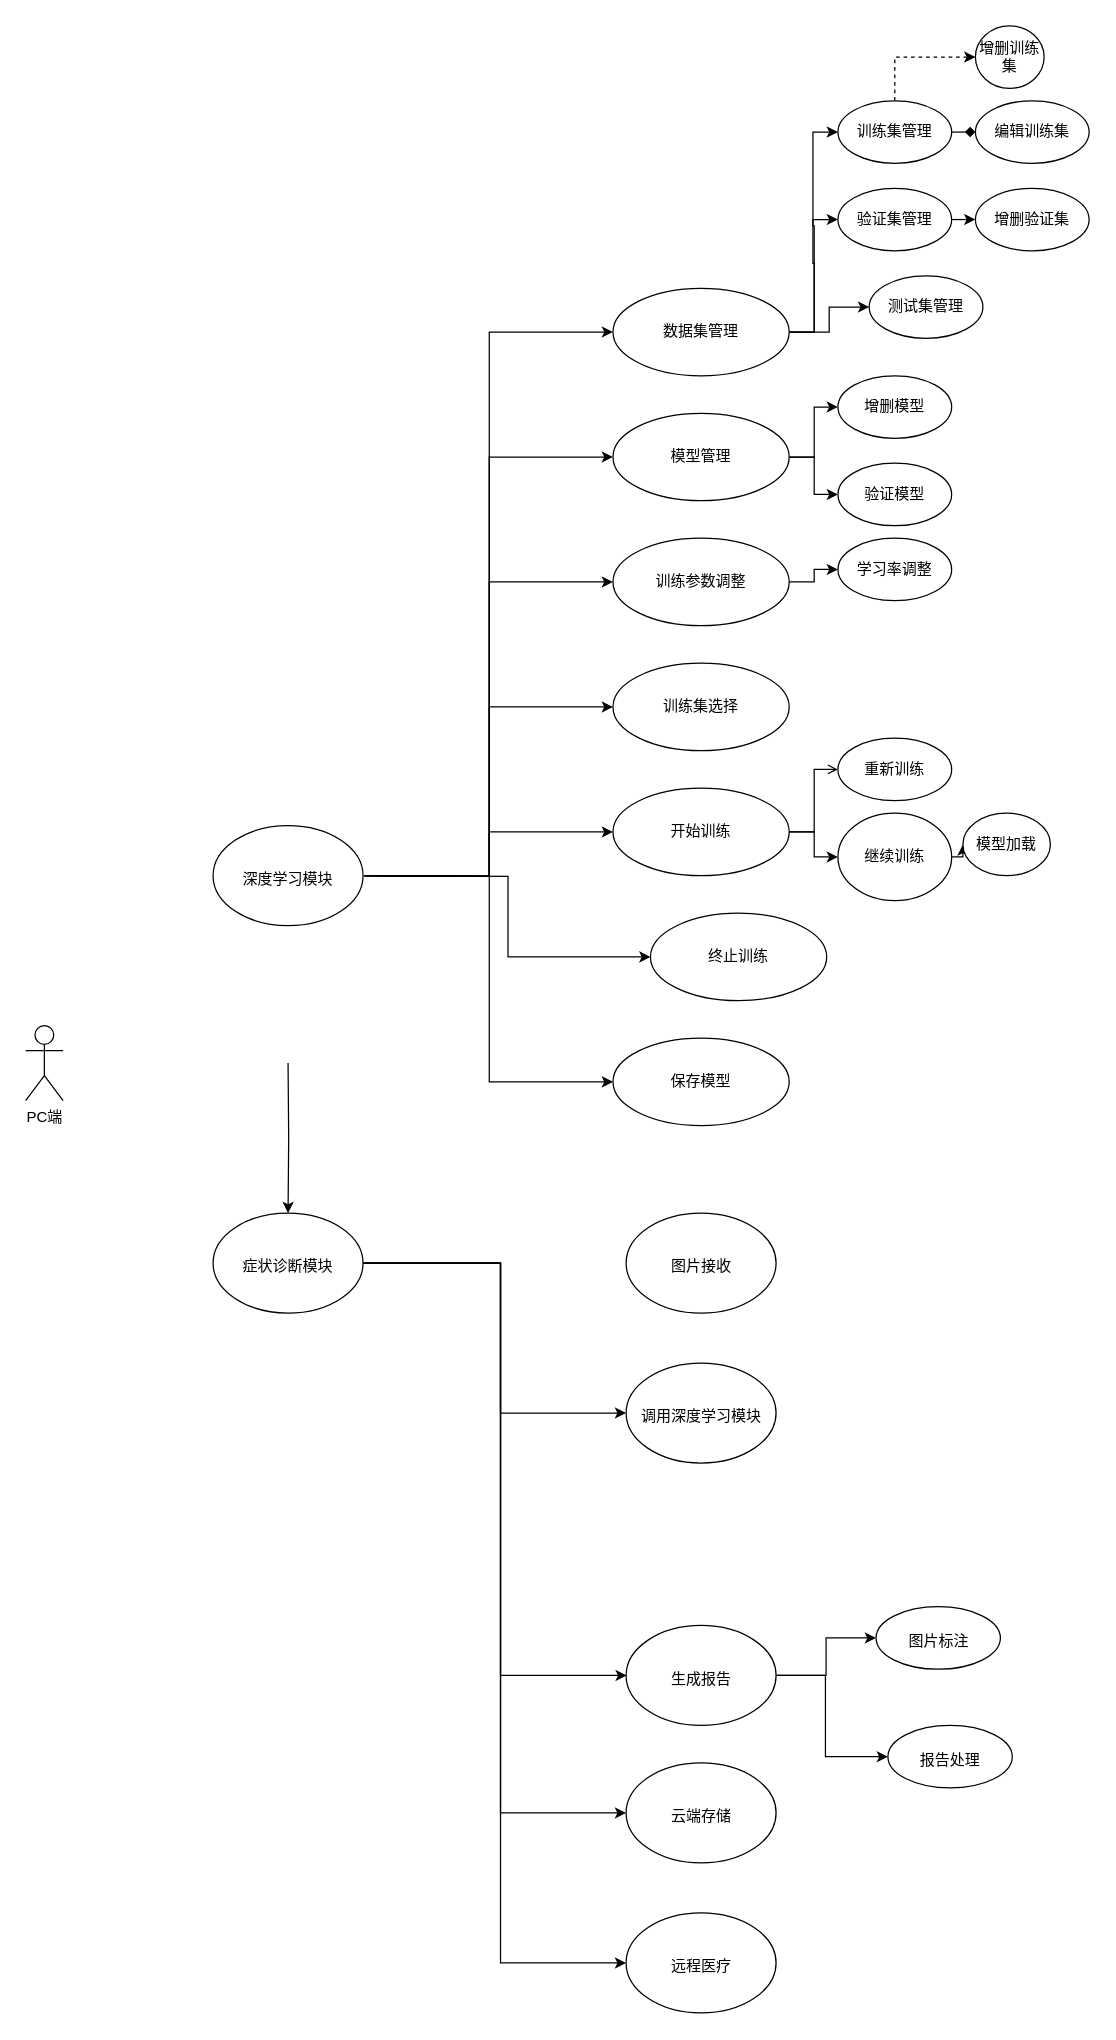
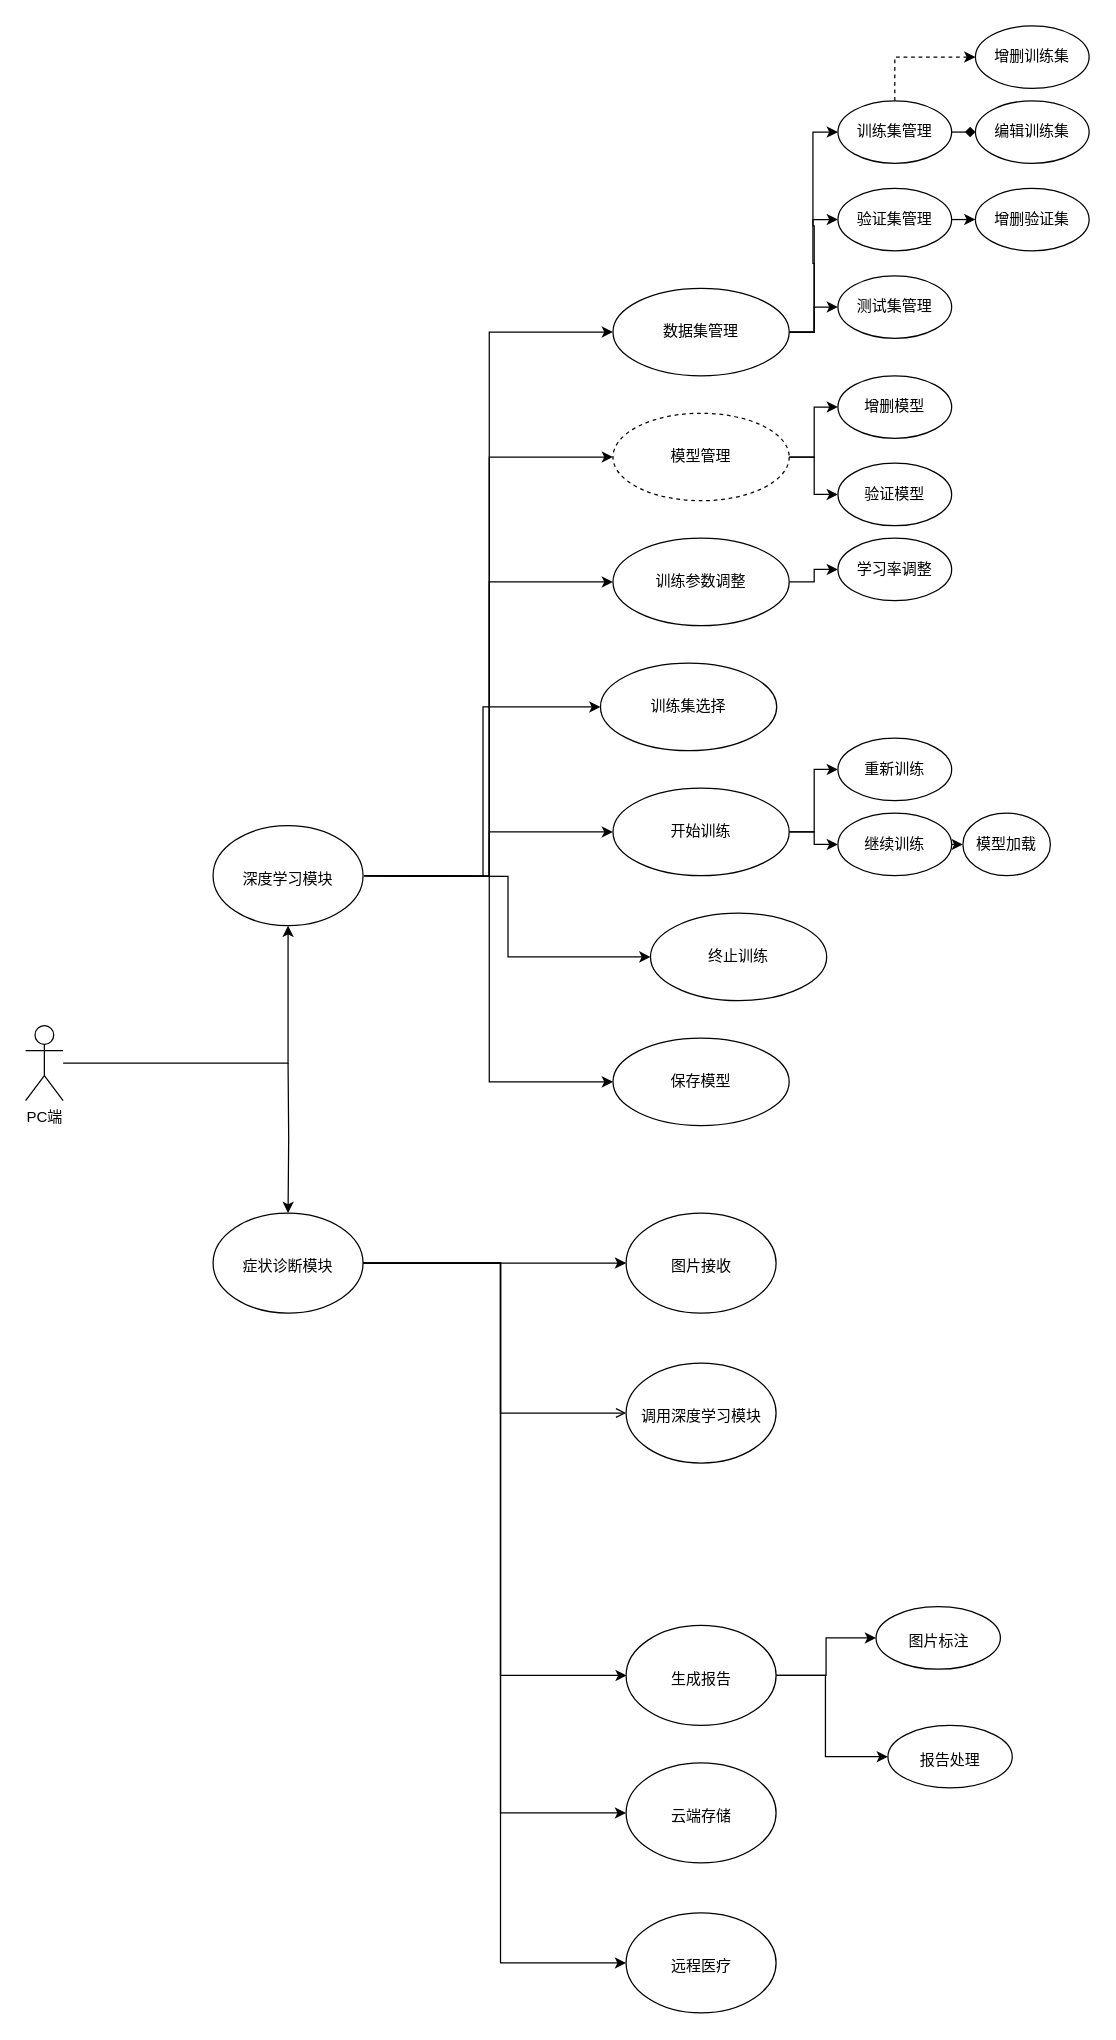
  <mxCell id="0" />
  <mxCell id="1" parent="0" />
  <mxCell id="2" style="edgeStyle=orthogonalEdgeStyle;rounded=0;orthogonalLoop=1;jettySize=auto;html=1;entryX=0;entryY=0.5;entryDx=0;entryDy=0;" parent="1" target="12" edge="1"><mxGeometry relative="1" as="geometry"><mxPoint x="291" y="700" as="sourcePoint" /></mxGeometry></mxCell>
  <mxCell id="3" style="edgeStyle=orthogonalEdgeStyle;rounded=0;orthogonalLoop=1;jettySize=auto;html=1;entryX=0;entryY=0.5;entryDx=0;entryDy=0;" parent="1" target="15" edge="1"><mxGeometry relative="1" as="geometry"><mxPoint x="291" y="700" as="sourcePoint" /></mxGeometry></mxCell>
  <mxCell id="4" style="edgeStyle=orthogonalEdgeStyle;rounded=0;orthogonalLoop=1;jettySize=auto;html=1;entryX=0;entryY=0.5;entryDx=0;entryDy=0;" parent="1" target="17" edge="1"><mxGeometry relative="1" as="geometry"><mxPoint x="291" y="700" as="sourcePoint" /></mxGeometry></mxCell>
  <mxCell id="5" style="edgeStyle=orthogonalEdgeStyle;rounded=0;orthogonalLoop=1;jettySize=auto;html=1;entryX=0;entryY=0.5;entryDx=0;entryDy=0;" parent="1" target="18" edge="1"><mxGeometry relative="1" as="geometry"><mxPoint x="291" y="700" as="sourcePoint" /></mxGeometry></mxCell>
  <mxCell id="6" style="edgeStyle=orthogonalEdgeStyle;rounded=0;orthogonalLoop=1;jettySize=auto;html=1;entryX=0;entryY=0.5;entryDx=0;entryDy=0;" parent="1" target="32" edge="1"><mxGeometry relative="1" as="geometry"><mxPoint x="291" y="700" as="sourcePoint" /></mxGeometry></mxCell>
  <mxCell id="7" style="edgeStyle=orthogonalEdgeStyle;rounded=0;orthogonalLoop=1;jettySize=auto;html=1;entryX=0;entryY=0.5;entryDx=0;entryDy=0;" parent="1" target="34" edge="1"><mxGeometry relative="1" as="geometry"><mxPoint x="291" y="700" as="sourcePoint" /></mxGeometry></mxCell>
  <mxCell id="8" style="edgeStyle=orthogonalEdgeStyle;rounded=0;orthogonalLoop=1;jettySize=auto;html=1;entryX=0;entryY=0.5;entryDx=0;entryDy=0;" parent="1" target="39" edge="1"><mxGeometry relative="1" as="geometry"><mxPoint x="291" y="700" as="sourcePoint" /></mxGeometry></mxCell>
  <mxCell id="9" style="edgeStyle=orthogonalEdgeStyle;rounded=0;orthogonalLoop=1;jettySize=auto;html=1;entryX=0;entryY=0.5;entryDx=0;entryDy=0;" parent="1" source="12" target="21" edge="1"><mxGeometry relative="1" as="geometry" /></mxCell>
  <mxCell id="10" style="edgeStyle=orthogonalEdgeStyle;rounded=0;orthogonalLoop=1;jettySize=auto;html=1;entryX=0;entryY=0.5;entryDx=0;entryDy=0;" parent="1" source="12" target="23" edge="1"><mxGeometry relative="1" as="geometry" /></mxCell>
  <mxCell id="11" style="edgeStyle=orthogonalEdgeStyle;rounded=0;orthogonalLoop=1;jettySize=auto;html=1;entryX=0;entryY=0.5;entryDx=0;entryDy=0;" parent="1" source="12" target="24" edge="1"><mxGeometry relative="1" as="geometry" /></mxCell>
  <mxCell id="12" value="数据集管理" style="ellipse;whiteSpace=wrap;html=1;" parent="1" vertex="1"><mxGeometry x="490" y="230" width="141" height="70" as="geometry" /></mxCell>
  <mxCell id="13" style="edgeStyle=orthogonalEdgeStyle;rounded=0;orthogonalLoop=1;jettySize=auto;html=1;entryX=0;entryY=0.5;entryDx=0;entryDy=0;" parent="1" source="15" target="28" edge="1"><mxGeometry relative="1" as="geometry" /></mxCell>
  <mxCell id="14" style="edgeStyle=orthogonalEdgeStyle;rounded=0;orthogonalLoop=1;jettySize=auto;html=1;entryX=0;entryY=0.5;entryDx=0;entryDy=0;" parent="1" source="15" target="29" edge="1"><mxGeometry relative="1" as="geometry" /></mxCell>
- <mxCell id="15" value="模型管理" style="ellipse;whiteSpace=wrap;html=1;" parent="1" vertex="1"><mxGeometry x="490" y="330" width="141" height="70" as="geometry" /></mxCell>
+ <mxCell id="15" value="模型管理" style="ellipse;whiteSpace=wrap;html=1;dashed=1;" parent="1" vertex="1"><mxGeometry x="490" y="330" width="141" height="70" as="geometry" /></mxCell>
  <mxCell id="16" style="edgeStyle=orthogonalEdgeStyle;rounded=0;orthogonalLoop=1;jettySize=auto;html=1;entryX=0;entryY=0.5;entryDx=0;entryDy=0;" parent="1" source="17" target="33" edge="1"><mxGeometry relative="1" as="geometry" /></mxCell>
  <mxCell id="17" value="训练参数调整" style="ellipse;whiteSpace=wrap;html=1;" parent="1" vertex="1"><mxGeometry x="490" y="430" width="141" height="70" as="geometry" /></mxCell>
- <mxCell id="18" value="训练集选择" style="ellipse;whiteSpace=wrap;html=1;" parent="1" vertex="1"><mxGeometry x="490" y="530" width="141" height="70" as="geometry" /></mxCell>
+ <mxCell id="18" value="训练集选择" style="ellipse;whiteSpace=wrap;html=1;" parent="1" vertex="1"><mxGeometry x="480" y="530" width="141" height="70" as="geometry" /></mxCell>
  <mxCell id="19" style="edgeStyle=orthogonalEdgeStyle;rounded=0;orthogonalLoop=1;jettySize=auto;html=1;entryX=0;entryY=0.5;entryDx=0;entryDy=0;exitX=0.5;exitY=0;exitDx=0;exitDy=0;dashed=1;" parent="1" source="21" target="25" edge="1"><mxGeometry relative="1" as="geometry"><Array as="points"><mxPoint x="715" y="45" /></Array></mxGeometry></mxCell>
  <mxCell id="20" style="edgeStyle=orthogonalEdgeStyle;rounded=0;orthogonalLoop=1;jettySize=auto;html=1;exitX=1;exitY=0.5;exitDx=0;exitDy=0;entryX=0;entryY=0.5;entryDx=0;entryDy=0;endArrow=diamond;" parent="1" source="21" target="26" edge="1"><mxGeometry relative="1" as="geometry" /></mxCell>
  <mxCell id="21" value="训练集管理" style="ellipse;whiteSpace=wrap;html=1;" parent="1" vertex="1"><mxGeometry x="670" y="80" width="91" height="50" as="geometry" /></mxCell>
  <mxCell id="22" style="edgeStyle=orthogonalEdgeStyle;rounded=0;orthogonalLoop=1;jettySize=auto;html=1;exitX=1;exitY=0.5;exitDx=0;exitDy=0;entryX=0;entryY=0.5;entryDx=0;entryDy=0;" parent="1" source="23" target="27" edge="1"><mxGeometry relative="1" as="geometry" /></mxCell>
  <mxCell id="23" value="验证集管理" style="ellipse;whiteSpace=wrap;html=1;" parent="1" vertex="1"><mxGeometry x="670" y="150" width="91" height="50" as="geometry" /></mxCell>
- <mxCell id="24" value="测试集管理" style="ellipse;whiteSpace=wrap;html=1;" parent="1" vertex="1"><mxGeometry x="695" y="220" width="91" height="50" as="geometry" /></mxCell>
- <mxCell id="25" value="增删训练集" style="ellipse;whiteSpace=wrap;html=1;" parent="1" vertex="1"><mxGeometry x="780" y="20" width="55" height="50" as="geometry" /></mxCell>
+ <mxCell id="24" value="测试集管理" style="ellipse;whiteSpace=wrap;html=1;" parent="1" vertex="1"><mxGeometry x="670" y="220" width="91" height="50" as="geometry" /></mxCell>
+ <mxCell id="25" value="增删训练集" style="ellipse;whiteSpace=wrap;html=1;" parent="1" vertex="1"><mxGeometry x="780" y="20" width="91" height="50" as="geometry" /></mxCell>
  <mxCell id="26" value="编辑训练集" style="ellipse;whiteSpace=wrap;html=1;" parent="1" vertex="1"><mxGeometry x="780" y="80" width="91" height="50" as="geometry" /></mxCell>
  <mxCell id="27" value="增删验证集" style="ellipse;whiteSpace=wrap;html=1;" parent="1" vertex="1"><mxGeometry x="780" y="150" width="91" height="50" as="geometry" /></mxCell>
  <mxCell id="28" value="增删模型" style="ellipse;whiteSpace=wrap;html=1;" parent="1" vertex="1"><mxGeometry x="670" y="300" width="91" height="50" as="geometry" /></mxCell>
  <mxCell id="29" value="验证模型" style="ellipse;whiteSpace=wrap;html=1;" parent="1" vertex="1"><mxGeometry x="670" y="370" width="91" height="50" as="geometry" /></mxCell>
- <mxCell id="30" style="edgeStyle=orthogonalEdgeStyle;rounded=0;orthogonalLoop=1;jettySize=auto;html=1;exitX=1;exitY=0.5;exitDx=0;exitDy=0;entryX=0;entryY=0.5;entryDx=0;entryDy=0;endArrow=open;" parent="1" source="32" target="35" edge="1"><mxGeometry relative="1" as="geometry" /></mxCell>
+ <mxCell id="30" style="edgeStyle=orthogonalEdgeStyle;rounded=0;orthogonalLoop=1;jettySize=auto;html=1;exitX=1;exitY=0.5;exitDx=0;exitDy=0;entryX=0;entryY=0.5;entryDx=0;entryDy=0;" parent="1" source="32" target="35" edge="1"><mxGeometry relative="1" as="geometry" /></mxCell>
  <mxCell id="31" style="edgeStyle=orthogonalEdgeStyle;rounded=0;orthogonalLoop=1;jettySize=auto;html=1;entryX=0;entryY=0.5;entryDx=0;entryDy=0;" parent="1" source="32" target="37" edge="1"><mxGeometry relative="1" as="geometry" /></mxCell>
  <mxCell id="32" value="开始训练" style="ellipse;whiteSpace=wrap;html=1;" parent="1" vertex="1"><mxGeometry x="490" y="630" width="141" height="70" as="geometry" /></mxCell>
  <mxCell id="33" value="学习率调整" style="ellipse;whiteSpace=wrap;html=1;" parent="1" vertex="1"><mxGeometry x="670" y="430" width="91" height="50" as="geometry" /></mxCell>
  <mxCell id="34" value="终止训练" style="ellipse;whiteSpace=wrap;html=1;" parent="1" vertex="1"><mxGeometry x="520" y="730" width="141" height="70" as="geometry" /></mxCell>
  <mxCell id="35" value="重新训练" style="ellipse;whiteSpace=wrap;html=1;" parent="1" vertex="1"><mxGeometry x="670" y="590" width="91" height="50" as="geometry" /></mxCell>
  <mxCell id="36" style="edgeStyle=orthogonalEdgeStyle;rounded=0;orthogonalLoop=1;jettySize=auto;html=1;exitX=1;exitY=0.5;exitDx=0;exitDy=0;entryX=0;entryY=0.5;entryDx=0;entryDy=0;" parent="1" source="37" target="38" edge="1"><mxGeometry relative="1" as="geometry" /></mxCell>
- <mxCell id="37" value="继续训练" style="ellipse;whiteSpace=wrap;html=1;" parent="1" vertex="1"><mxGeometry x="670" y="650" width="91" height="70" as="geometry" /></mxCell>
+ <mxCell id="37" value="继续训练" style="ellipse;whiteSpace=wrap;html=1;" parent="1" vertex="1"><mxGeometry x="670" y="650" width="91" height="50" as="geometry" /></mxCell>
  <mxCell id="38" value="模型加载" style="ellipse;whiteSpace=wrap;html=1;" parent="1" vertex="1"><mxGeometry x="770" y="650" width="70" height="50" as="geometry" /></mxCell>
  <mxCell id="39" value="保存模型" style="ellipse;whiteSpace=wrap;html=1;" parent="1" vertex="1"><mxGeometry x="490" y="830" width="141" height="70" as="geometry" /></mxCell>
+ <mxCell id="40" value="" style="edgeStyle=orthogonalEdgeStyle;rounded=0;orthogonalLoop=1;jettySize=auto;html=1;" edge="1" parent="1" source="41" target="42"><mxGeometry relative="1" as="geometry"><Array as="points"><mxPoint x="230" y="850" /></Array></mxGeometry></mxCell>
  <mxCell id="41" value="PC端" style="shape=umlActor;verticalLabelPosition=bottom;verticalAlign=top;html=1;" vertex="1" parent="1"><mxGeometry x="20" y="820" width="30" height="60" as="geometry" /></mxCell>
  <mxCell id="42" value="&lt;br&gt;&lt;br&gt;深度学习模块" style="ellipse;whiteSpace=wrap;html=1;verticalAlign=top;" vertex="1" parent="1"><mxGeometry x="170" y="660" width="120" height="80" as="geometry" /></mxCell>
- <mxCell id="44" value="" style="edgeStyle=orthogonalEdgeStyle;rounded=0;orthogonalLoop=1;jettySize=auto;html=1;" edge="1" parent="1" source="45" target="55"><mxGeometry relative="1" as="geometry"><Array as="points"><mxPoint x="400" y="1010" /><mxPoint x="400" y="1130" /></Array></mxGeometry></mxCell>
+ <mxCell id="43" value="" style="edgeStyle=orthogonalEdgeStyle;rounded=0;orthogonalLoop=1;jettySize=auto;html=1;" edge="1" parent="1" source="45" target="47"><mxGeometry relative="1" as="geometry" /></mxCell>
+ <mxCell id="44" value="" style="edgeStyle=orthogonalEdgeStyle;rounded=0;orthogonalLoop=1;jettySize=auto;html=1;endArrow=open;" edge="1" parent="1" source="45" target="55"><mxGeometry relative="1" as="geometry"><Array as="points"><mxPoint x="400" y="1010" /><mxPoint x="400" y="1130" /></Array></mxGeometry></mxCell>
  <mxCell id="45" value="&lt;br&gt;&lt;br&gt;症状诊断模块" style="ellipse;whiteSpace=wrap;html=1;verticalAlign=top;" vertex="1" parent="1"><mxGeometry x="170" y="970" width="120" height="80" as="geometry" /></mxCell>
  <mxCell id="46" style="edgeStyle=orthogonalEdgeStyle;rounded=0;orthogonalLoop=1;jettySize=auto;html=1;entryX=0.5;entryY=0;entryDx=0;entryDy=0;" edge="1" parent="1" target="45"><mxGeometry relative="1" as="geometry"><mxPoint x="230" y="850" as="sourcePoint" /><mxPoint x="500" y="875" as="targetPoint" /></mxGeometry></mxCell>
  <mxCell id="47" value="&lt;br&gt;&lt;br&gt;图片接收&lt;br&gt;" style="ellipse;whiteSpace=wrap;html=1;verticalAlign=top;" vertex="1" parent="1"><mxGeometry x="500.5" y="970" width="120" height="80" as="geometry" /></mxCell>
  <mxCell id="48" value="" style="edgeStyle=orthogonalEdgeStyle;rounded=0;orthogonalLoop=1;jettySize=auto;html=1;" edge="1" parent="1" source="50" target="54"><mxGeometry relative="1" as="geometry" /></mxCell>
  <mxCell id="49" value="" style="edgeStyle=orthogonalEdgeStyle;rounded=0;orthogonalLoop=1;jettySize=auto;html=1;entryX=0;entryY=0.5;entryDx=0;entryDy=0;" edge="1" parent="1" source="50" target="53"><mxGeometry relative="1" as="geometry"><mxPoint x="720" y="1410" as="targetPoint" /><Array as="points"><mxPoint x="660" y="1340" /><mxPoint x="660" y="1405" /></Array></mxGeometry></mxCell>
  <mxCell id="50" value="&lt;br&gt;&lt;br&gt;生成报告" style="ellipse;whiteSpace=wrap;html=1;verticalAlign=top;" vertex="1" parent="1"><mxGeometry x="500.5" y="1300" width="120" height="80" as="geometry" /></mxCell>
  <mxCell id="51" value="&lt;br&gt;&lt;br&gt;云端存储" style="ellipse;whiteSpace=wrap;html=1;verticalAlign=top;" vertex="1" parent="1"><mxGeometry x="500.5" y="1410" width="120" height="80" as="geometry" /></mxCell>
  <mxCell id="52" value="&lt;br&gt;&lt;br&gt;远程医疗" style="ellipse;whiteSpace=wrap;html=1;verticalAlign=top;" vertex="1" parent="1"><mxGeometry x="500.5" y="1530" width="120" height="80" as="geometry" /></mxCell>
  <mxCell id="53" value="&lt;br&gt;报告处理" style="ellipse;whiteSpace=wrap;html=1;verticalAlign=top;" vertex="1" parent="1"><mxGeometry x="710" y="1380" width="99.5" height="50" as="geometry" /></mxCell>
  <mxCell id="54" value="&lt;br&gt;图片标注" style="ellipse;whiteSpace=wrap;html=1;verticalAlign=top;" vertex="1" parent="1"><mxGeometry x="700.5" y="1285" width="99.5" height="50" as="geometry" /></mxCell>
  <mxCell id="55" value="&lt;br&gt;&lt;br&gt;调用深度学习模块" style="ellipse;whiteSpace=wrap;html=1;verticalAlign=top;" vertex="1" parent="1"><mxGeometry x="500.5" y="1090" width="120" height="80" as="geometry" /></mxCell>
  <mxCell id="56" value="" style="edgeStyle=orthogonalEdgeStyle;rounded=0;orthogonalLoop=1;jettySize=auto;html=1;" edge="1" parent="1"><mxGeometry relative="1" as="geometry"><mxPoint x="290" y="1010" as="sourcePoint" /><mxPoint x="501" y="1340" as="targetPoint" /><Array as="points"><mxPoint x="400" y="1010" /><mxPoint x="400" y="1340" /><mxPoint x="501" y="1340" /></Array></mxGeometry></mxCell>
  <mxCell id="57" value="" style="edgeStyle=orthogonalEdgeStyle;rounded=0;orthogonalLoop=1;jettySize=auto;html=1;entryX=0;entryY=0.5;entryDx=0;entryDy=0;" edge="1" parent="1" target="51"><mxGeometry relative="1" as="geometry"><mxPoint x="290" y="1010" as="sourcePoint" /><mxPoint x="501" y="1340" as="targetPoint" /><Array as="points"><mxPoint x="400" y="1010" /><mxPoint x="400" y="1450" /></Array></mxGeometry></mxCell>
  <mxCell id="58" value="" style="edgeStyle=orthogonalEdgeStyle;rounded=0;orthogonalLoop=1;jettySize=auto;html=1;entryX=0;entryY=0.5;entryDx=0;entryDy=0;" edge="1" parent="1" target="52"><mxGeometry relative="1" as="geometry"><mxPoint x="290" y="1010" as="sourcePoint" /><mxPoint x="500.5" y="1450" as="targetPoint" /><Array as="points"><mxPoint x="400" y="1010" /><mxPoint x="400" y="1570" /></Array></mxGeometry></mxCell>
